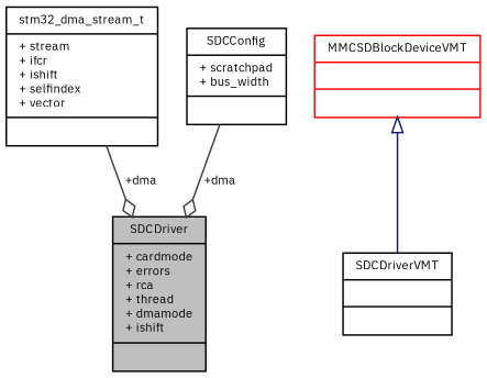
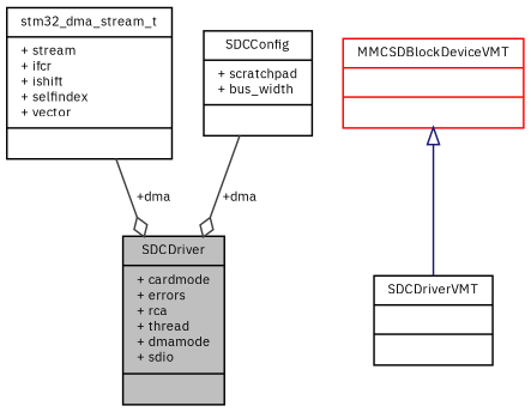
  digraph {
    fontname="IBM Plex Sans"
    node [color=black fontname="IBM Plex Sans" fontsize=8 shape=record]
    edge [arrowhead=odiamond color=grey25 fontname="IBM Plex Sans" fontsize=8 labelfontname=Helvetica labelfontsize=8 style=solid]
-   n1 [fillcolor=grey75 fontcolor=black height=0.2 label="{SDCDriver\n|+ cardmode\l+ errors\l+ rca\l+ thread\l+ dmamode\l+ ishift\l|}" style=filled width=0.4]
+   n1 [fillcolor=grey75 fontcolor=black height=0.2 label="{SDCDriver\n|+ cardmode\l+ errors\l+ rca\l+ thread\l+ dmamode\l+ sdio\l|}" style=filled width=0.4]
    n2 [height=0.2 label="{stm32_dma_stream_t\n|+ stream\l+ ifcr\l+ ishift\l+ selfindex\l+ vector\l|}" width=0.4]
    n3 [height=0.2 label="{SDCDriverVMT\n||}" width=0.4]
    n4 [color=red height=0.2 label="{MMCSDBlockDeviceVMT\n||}" width=0.4]
    n5 [height=0.2 label="{SDCConfig\n|+ scratchpad\l+ bus_width\l|}" width=0.4]
    n2 -> n1 [label=" +dma"]
    n4 -> n3 [arrowtail=onormal color=midnightblue dir=back arrowhead=""]
    n5 -> n1 [label=" +dma"]
  }
